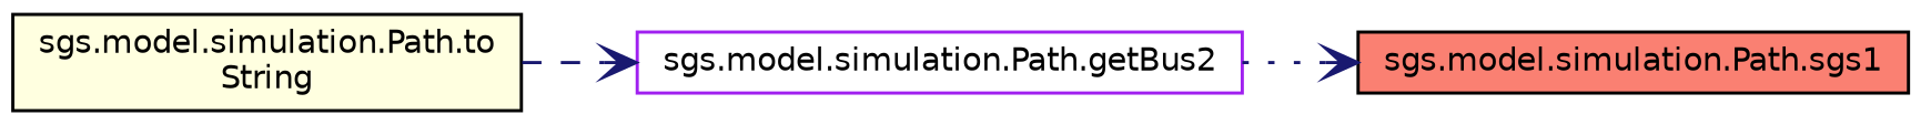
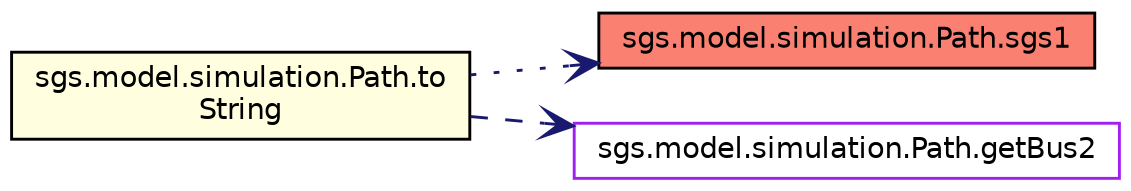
  digraph {
    rankdir=LR
    node [color=black fontname=Helvetica fontsize=10 shape=record style=filled]
    edge [arrowhead=vee color=midnightblue fontname=Helvetica fontsize=10 labelfontname=Helvetica labelfontsize=10]
    n1 [fillcolor=lightyellow fontcolor=black height=0.2 label="sgs.model.simulation.Path.to\lString" width=0.4]
    n2 [fillcolor=salmon height=0.2 label="sgs.model.simulation.Path.sgs1" width=0.4]
    n3 [color=purple fillcolor=white height=0.2 label="sgs.model.simulation.Path.getBus2" width=0.4]
-   n3 -> n2 [style=dotted]
+   n1 -> n2 [style=dotted]
    n1 -> n3 [style=dashed]
  }
